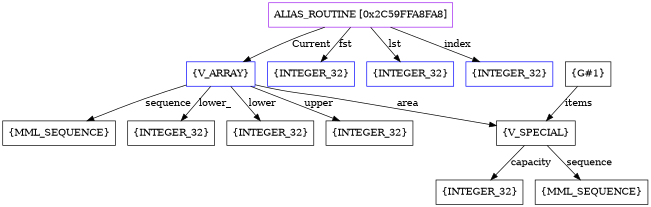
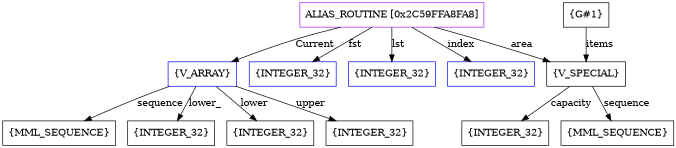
  digraph {
    node [shape=box]
    n1 [color=purple label=<ALIAS_ROUTINE [0x2C59FFA8FA8]>]
    n2 [color=blue label=<{V_ARRAY}>]
    n3 [color=blue label=<{INTEGER_32}>]
    n4 [color=blue label=<{INTEGER_32}>]
    n5 [color=blue label=<{INTEGER_32}>]
    n6 [label=<{MML_SEQUENCE}>]
    n7 [label=<{INTEGER_32}>]
    n8 [label=<{INTEGER_32}>]
    n9 [label=<{INTEGER_32}>]
    n10 [label=<{V_SPECIAL}>]
    n11 [label=<{INTEGER_32}>]
    n12 [label=<{MML_SEQUENCE}>]
    n13 [label=<{G#1}>]
    n1 -> n2 [label=<Current>]
    n1 -> n3 [label=<fst>]
    n1 -> n4 [label=<lst>]
    n1 -> n5 [label=<index>]
    n2 -> n6 [label=<sequence>]
    n2 -> n7 [label=<lower_>]
    n2 -> n8 [label=<lower>]
    n2 -> n9 [label=<upper>]
-   n2 -> n10 [label=<area>]
+   n1 -> n10 [label=<area>]
    n10 -> n11 [label=<capacity>]
    n10 -> n12 [label=<sequence>]
    n13 -> n10 [label=<items>]
  }
